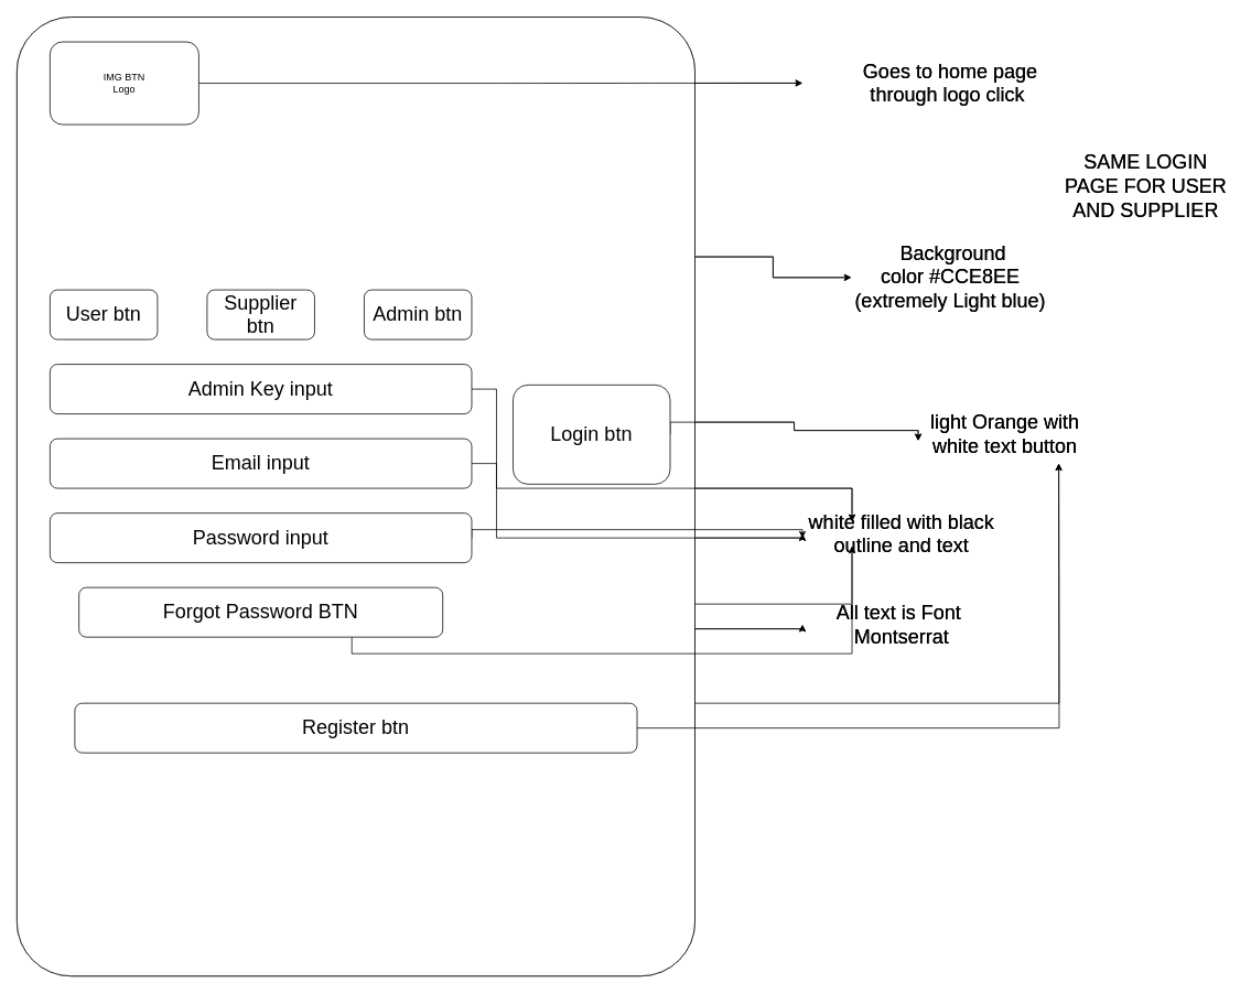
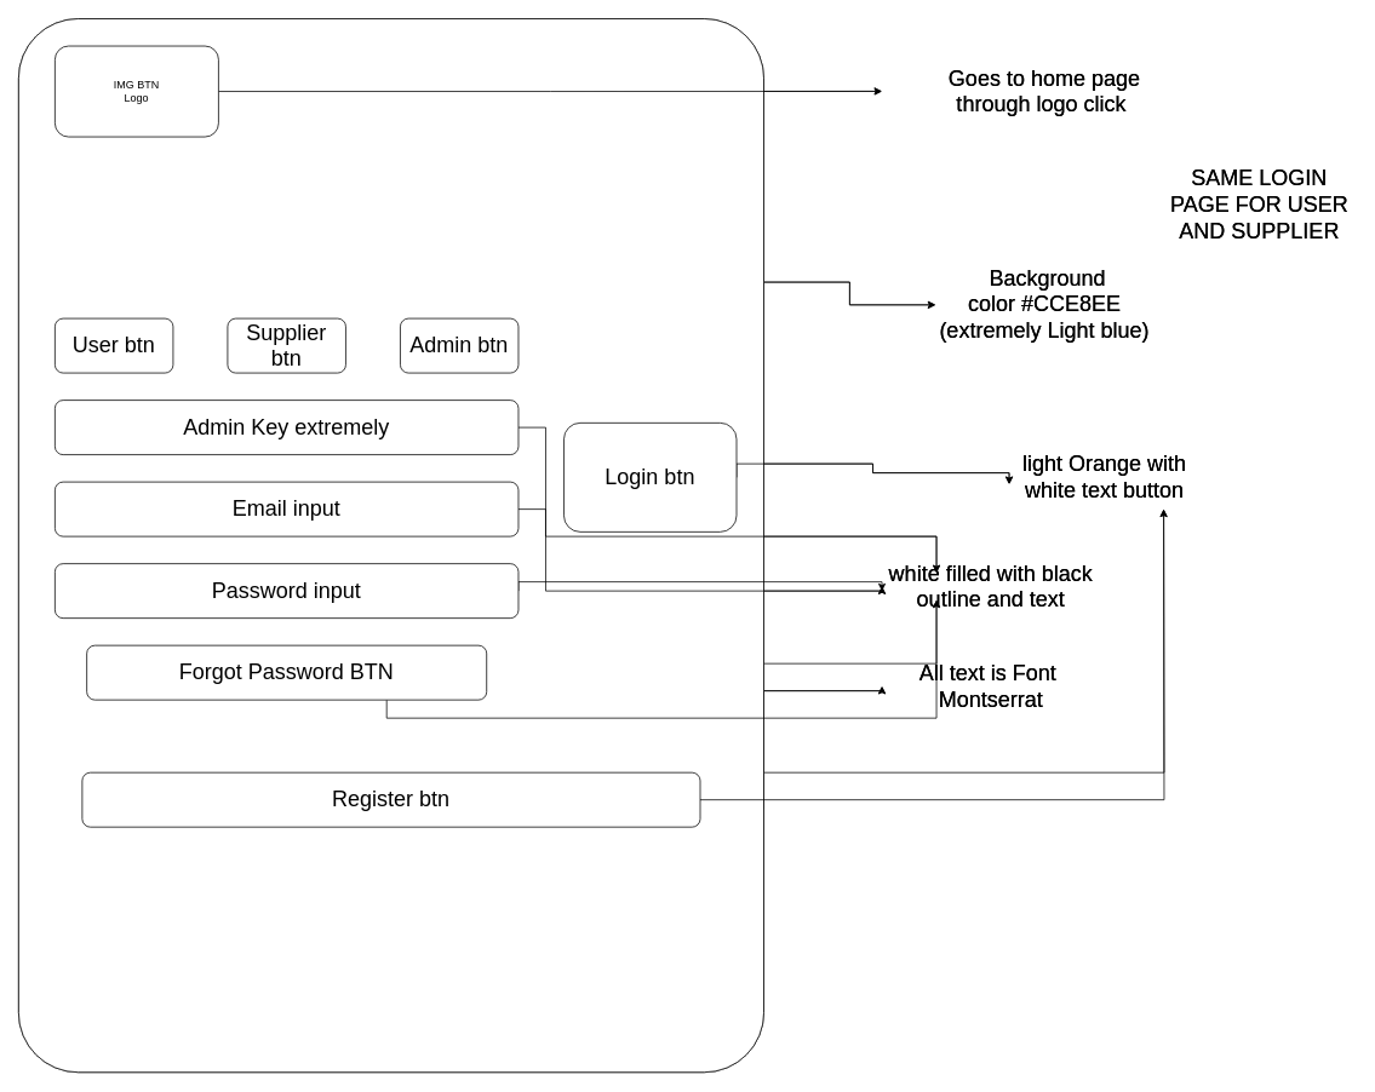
  <mxCell id="0" />
  <mxCell id="1" parent="0" />
  <mxCell id="2" style="edgeStyle=orthogonalEdgeStyle;rounded=0;orthogonalLoop=1;jettySize=auto;html=1;exitX=1;exitY=0.25;exitDx=0;exitDy=0;entryX=0;entryY=0.5;entryDx=0;entryDy=0;" parent="1" source="4" target="6" edge="1"><mxGeometry relative="1" as="geometry" /></mxCell>
  <mxCell id="3" style="edgeStyle=orthogonalEdgeStyle;rounded=0;orthogonalLoop=1;jettySize=auto;html=1;exitX=1;exitY=0.75;exitDx=0;exitDy=0;entryX=0;entryY=0.5;entryDx=0;entryDy=0;" parent="1" source="4" target="5" edge="1"><mxGeometry relative="1" as="geometry"><Array as="points"><mxPoint x="840" y="760" /><mxPoint x="970" y="760" /></Array></mxGeometry></mxCell>
  <mxCell id="4" value="" style="rounded=1;whiteSpace=wrap;html=1;arcSize=8;" parent="1" vertex="1"><mxGeometry width="820" height="1160" as="geometry" x="20" y="20" /></mxCell>
  <mxCell id="5" value="&lt;font style=&quot;font-size: 24px;&quot;&gt;All text is Font&amp;nbsp;&lt;/font&gt;&lt;div&gt;&lt;font style=&quot;&quot;&gt;&lt;font style=&quot;font-size: 24px;&quot;&gt;Montserrat&lt;/font&gt;&lt;br&gt;&lt;/font&gt;&lt;/div&gt;" style="text;strokeColor=none;align=center;fillColor=none;html=1;verticalAlign=middle;whiteSpace=wrap;rounded=0;" parent="1" vertex="1"><mxGeometry x="970" y="670" width="240" height="170" as="geometry" /></mxCell>
  <mxCell id="6" value="&lt;font style=&quot;font-size: 24px;&quot;&gt;&amp;nbsp;Background color&amp;nbsp;#CCE8EE (extremely Light blue)&lt;/font&gt;" style="text;strokeColor=none;align=center;fillColor=none;html=1;verticalAlign=middle;whiteSpace=wrap;rounded=0;" parent="1" vertex="1"><mxGeometry x="1029" y="320" width="240" height="30" as="geometry" /></mxCell>
  <mxCell id="7" value="&lt;font style=&quot;font-size: 24px;&quot;&gt;white filled with black outline and text&lt;/font&gt;" style="text;strokeColor=none;align=center;fillColor=none;html=1;verticalAlign=middle;whiteSpace=wrap;rounded=0;" parent="1" vertex="1"><mxGeometry x="970" y="630" width="240" height="30" as="geometry" /></mxCell>
  <mxCell id="8" style="edgeStyle=orthogonalEdgeStyle;rounded=0;orthogonalLoop=1;jettySize=auto;html=1;exitX=1;exitY=0.5;exitDx=0;exitDy=0;entryX=0;entryY=0.5;entryDx=0;entryDy=0;" parent="1" source="9" target="7" edge="1"><mxGeometry relative="1" as="geometry"><Array as="points"><mxPoint x="600" y="560" /><mxPoint x="600" y="650" /><mxPoint x="970" y="650" /></Array></mxGeometry></mxCell>
  <mxCell id="9" value="Password input" style="rounded=1;whiteSpace=wrap;html=1;fontSize=24;" parent="1" vertex="1"><mxGeometry x="60" y="540" width="510" height="60" as="geometry" /></mxCell>
  <mxCell id="10" style="edgeStyle=orthogonalEdgeStyle;rounded=0;orthogonalLoop=1;jettySize=auto;html=1;exitX=1;exitY=0.5;exitDx=0;exitDy=0;entryX=0.25;entryY=0;entryDx=0;entryDy=0;" parent="1" source="11" target="7" edge="1"><mxGeometry relative="1" as="geometry"><Array as="points"><mxPoint x="600" y="470" /><mxPoint x="600" y="590" /><mxPoint x="1030" y="590" /></Array></mxGeometry></mxCell>
  <mxCell id="11" value="Email input" style="rounded=1;whiteSpace=wrap;html=1;fontSize=24;" parent="1" vertex="1"><mxGeometry x="60" y="440" width="510" height="60" as="geometry" /></mxCell>
  <mxCell id="12" style="edgeStyle=orthogonalEdgeStyle;rounded=0;orthogonalLoop=1;jettySize=auto;html=1;exitX=1;exitY=0.5;exitDx=0;exitDy=0;entryX=0;entryY=0.75;entryDx=0;entryDy=0;" parent="1" source="13" target="21" edge="1"><mxGeometry relative="1" as="geometry"><mxPoint x="1000" y="600" as="targetPoint" /><Array as="points"><mxPoint x="960" y="510" /><mxPoint x="960" y="520" /><mxPoint x="1110" y="520" /></Array></mxGeometry></mxCell>
  <mxCell id="13" value="&lt;font style=&quot;font-size: 24px;&quot;&gt;Login btn&lt;/font&gt;" style="rounded=1;whiteSpace=wrap;html=1;" parent="1" vertex="1"><mxGeometry x="620" y="465" width="190" height="120" as="geometry" /></mxCell>
  <mxCell id="14" style="edgeStyle=orthogonalEdgeStyle;rounded=0;orthogonalLoop=1;jettySize=auto;html=1;exitX=1;exitY=0.5;exitDx=0;exitDy=0;" parent="1" source="15" edge="1"><mxGeometry relative="1" as="geometry"><mxPoint x="970" y="99.818" as="targetPoint" /></mxGeometry></mxCell>
  <mxCell id="15" value="IMG BTN&lt;div&gt;Logo&lt;/div&gt;" style="rounded=1;whiteSpace=wrap;html=1;" parent="1" vertex="1"><mxGeometry x="60" y="50" width="180" height="100" as="geometry" /></mxCell>
  <mxCell id="16" value="&lt;font style=&quot;font-size: 24px;&quot;&gt;Goes to home page through logo click&amp;nbsp;&lt;/font&gt;" style="text;html=1;align=center;verticalAlign=middle;whiteSpace=wrap;rounded=0;" parent="1" vertex="1"><mxGeometry x="1039" y="85" width="220" height="30" as="geometry" /></mxCell>
  <mxCell id="17" style="edgeStyle=orthogonalEdgeStyle;rounded=0;orthogonalLoop=1;jettySize=auto;html=1;exitX=1;exitY=0.5;exitDx=0;exitDy=0;" parent="1" source="18" edge="1"><mxGeometry relative="1" as="geometry"><mxPoint x="1280" y="560" as="targetPoint" /></mxGeometry></mxCell>
  <mxCell id="18" value="&lt;font style=&quot;font-size: 24px;&quot;&gt;Register btn&lt;/font&gt;" style="rounded=1;whiteSpace=wrap;html=1;" parent="1" vertex="1"><mxGeometry x="90" y="820" width="680" height="60" as="geometry" /></mxCell>
  <mxCell id="19" style="edgeStyle=orthogonalEdgeStyle;rounded=0;orthogonalLoop=1;jettySize=auto;html=1;exitX=0.75;exitY=1;exitDx=0;exitDy=0;entryX=0.25;entryY=1;entryDx=0;entryDy=0;" parent="1" source="20" target="7" edge="1"><mxGeometry relative="1" as="geometry" /></mxCell>
  <mxCell id="20" value="Forgot Password BTN" style="rounded=1;whiteSpace=wrap;html=1;fontSize=24;" parent="1" vertex="1"><mxGeometry x="95" y="650" width="440" height="60" as="geometry" /></mxCell>
  <mxCell id="21" value="&lt;font style=&quot;font-size: 24px;&quot;&gt;light Orange with white text button&lt;/font&gt;" style="text;strokeColor=none;align=center;fillColor=none;html=1;verticalAlign=middle;whiteSpace=wrap;rounded=0;" parent="1" vertex="1"><mxGeometry x="1110" y="510" width="210" height="30" as="geometry" /></mxCell>
  <mxCell id="22" value="User btn" style="rounded=1;whiteSpace=wrap;html=1;fontSize=24;" parent="1" vertex="1"><mxGeometry x="60" y="350" width="130" height="60" as="geometry" /></mxCell>
  <mxCell id="23" value="Supplier btn" style="rounded=1;whiteSpace=wrap;html=1;fontSize=24;" parent="1" vertex="1"><mxGeometry x="250" y="350" width="130" height="60" as="geometry" /></mxCell>
  <mxCell id="24" value="Admin btn" style="rounded=1;whiteSpace=wrap;html=1;fontSize=24;" parent="1" vertex="1"><mxGeometry x="440" y="350" width="130" height="60" as="geometry" /></mxCell>
  <mxCell id="25" value="&lt;font style=&quot;font-size: 24px;&quot;&gt;SAME LOGIN PAGE FOR USER AND SUPPLIER&lt;/font&gt;" style="text;html=1;align=center;verticalAlign=middle;whiteSpace=wrap;rounded=0;" parent="1" vertex="1"><mxGeometry x="1280" y="180" width="211" height="90" as="geometry" /></mxCell>
  <mxCell id="26" style="edgeStyle=orthogonalEdgeStyle;rounded=0;orthogonalLoop=1;jettySize=auto;html=1;exitX=1;exitY=0.25;exitDx=0;exitDy=0;entryX=0;entryY=0.5;entryDx=0;entryDy=0;" edge="1" parent="1" source="28" target="30"><mxGeometry relative="1" as="geometry" /></mxCell>
  <mxCell id="27" style="edgeStyle=orthogonalEdgeStyle;rounded=0;orthogonalLoop=1;jettySize=auto;html=1;exitX=1;exitY=0.75;exitDx=0;exitDy=0;entryX=0;entryY=0.5;entryDx=0;entryDy=0;" edge="1" parent="1" source="28" target="29"><mxGeometry relative="1" as="geometry"><Array as="points"><mxPoint x="840" y="760" /><mxPoint x="970" y="760" /></Array></mxGeometry></mxCell>
  <mxCell id="28" value="" style="rounded=1;whiteSpace=wrap;html=1;arcSize=8;" vertex="1" parent="1"><mxGeometry width="820" height="1160" as="geometry" x="20" y="20" /></mxCell>
  <mxCell id="29" value="&lt;font style=&quot;font-size: 24px;&quot;&gt;All text is Font&amp;nbsp;&lt;/font&gt;&lt;div&gt;&lt;font style=&quot;&quot;&gt;&lt;font style=&quot;font-size: 24px;&quot;&gt;Montserrat&lt;/font&gt;&lt;br&gt;&lt;/font&gt;&lt;/div&gt;" style="text;strokeColor=none;align=center;fillColor=none;html=1;verticalAlign=middle;whiteSpace=wrap;rounded=0;" vertex="1" parent="1"><mxGeometry x="970" y="670" width="240" height="170" as="geometry" /></mxCell>
  <mxCell id="30" value="&lt;font style=&quot;font-size: 24px;&quot;&gt;&amp;nbsp;Background color&amp;nbsp;#CCE8EE (extremely Light blue)&lt;/font&gt;" style="text;strokeColor=none;align=center;fillColor=none;html=1;verticalAlign=middle;whiteSpace=wrap;rounded=0;" vertex="1" parent="1"><mxGeometry x="1029" y="320" width="240" height="30" as="geometry" /></mxCell>
  <mxCell id="31" value="&lt;font style=&quot;font-size: 24px;&quot;&gt;white filled with black outline and text&lt;/font&gt;" style="text;strokeColor=none;align=center;fillColor=none;html=1;verticalAlign=middle;whiteSpace=wrap;rounded=0;" vertex="1" parent="1"><mxGeometry x="970" y="630" width="240" height="30" as="geometry" /></mxCell>
  <mxCell id="32" style="edgeStyle=orthogonalEdgeStyle;rounded=0;orthogonalLoop=1;jettySize=auto;html=1;exitX=1;exitY=0.5;exitDx=0;exitDy=0;entryX=0;entryY=0.5;entryDx=0;entryDy=0;" edge="1" parent="1" source="33" target="31"><mxGeometry relative="1" as="geometry"><Array as="points"><mxPoint x="600" y="560" /><mxPoint x="600" y="650" /><mxPoint x="970" y="650" /></Array></mxGeometry></mxCell>
  <mxCell id="33" value="Email input" style="rounded=1;whiteSpace=wrap;html=1;fontSize=24;" vertex="1" parent="1"><mxGeometry x="60" y="530" width="510" height="60" as="geometry" /></mxCell>
  <mxCell id="34" style="edgeStyle=orthogonalEdgeStyle;rounded=0;orthogonalLoop=1;jettySize=auto;html=1;exitX=1;exitY=0.5;exitDx=0;exitDy=0;entryX=0.25;entryY=0;entryDx=0;entryDy=0;" edge="1" parent="1" source="35" target="31"><mxGeometry relative="1" as="geometry"><Array as="points"><mxPoint x="600" y="470" /><mxPoint x="600" y="590" /><mxPoint x="1030" y="590" /></Array></mxGeometry></mxCell>
- <mxCell id="35" value="Admin Key input" style="rounded=1;whiteSpace=wrap;html=1;fontSize=24;" vertex="1" parent="1"><mxGeometry x="60" y="440" width="510" height="60" as="geometry" /></mxCell>
+ <mxCell id="35" value="Admin Key extremely" style="rounded=1;whiteSpace=wrap;html=1;fontSize=24;" vertex="1" parent="1"><mxGeometry x="60" y="440" width="510" height="60" as="geometry" /></mxCell>
  <mxCell id="36" style="edgeStyle=orthogonalEdgeStyle;rounded=0;orthogonalLoop=1;jettySize=auto;html=1;exitX=1;exitY=0.5;exitDx=0;exitDy=0;entryX=0;entryY=0.75;entryDx=0;entryDy=0;" edge="1" parent="1" source="37" target="45"><mxGeometry relative="1" as="geometry"><mxPoint x="1000" y="600" as="targetPoint" /><Array as="points"><mxPoint x="960" y="510" /><mxPoint x="960" y="520" /><mxPoint x="1110" y="520" /></Array></mxGeometry></mxCell>
  <mxCell id="37" value="&lt;font style=&quot;font-size: 24px;&quot;&gt;Login btn&lt;/font&gt;" style="rounded=1;whiteSpace=wrap;html=1;" vertex="1" parent="1"><mxGeometry x="620" y="465" width="190" height="120" as="geometry" /></mxCell>
  <mxCell id="38" style="edgeStyle=orthogonalEdgeStyle;rounded=0;orthogonalLoop=1;jettySize=auto;html=1;exitX=1;exitY=0.5;exitDx=0;exitDy=0;" edge="1" parent="1" source="39"><mxGeometry relative="1" as="geometry"><mxPoint x="970" y="99.818" as="targetPoint" /></mxGeometry></mxCell>
  <mxCell id="39" value="IMG BTN&lt;div&gt;Logo&lt;/div&gt;" style="rounded=1;whiteSpace=wrap;html=1;" vertex="1" parent="1"><mxGeometry x="60" y="50" width="180" height="100" as="geometry" /></mxCell>
  <mxCell id="40" value="&lt;font style=&quot;font-size: 24px;&quot;&gt;Goes to home page through logo click&amp;nbsp;&lt;/font&gt;" style="text;html=1;align=center;verticalAlign=middle;whiteSpace=wrap;rounded=0;" vertex="1" parent="1"><mxGeometry x="1039" y="85" width="220" height="30" as="geometry" /></mxCell>
  <mxCell id="41" style="edgeStyle=orthogonalEdgeStyle;rounded=0;orthogonalLoop=1;jettySize=auto;html=1;exitX=1;exitY=0.5;exitDx=0;exitDy=0;" edge="1" parent="1" source="42"><mxGeometry relative="1" as="geometry"><mxPoint x="1280" y="560" as="targetPoint" /></mxGeometry></mxCell>
  <mxCell id="42" value="&lt;font style=&quot;font-size: 24px;&quot;&gt;Register btn&lt;/font&gt;" style="rounded=1;whiteSpace=wrap;html=1;" vertex="1" parent="1"><mxGeometry x="90" y="850" width="680" height="60" as="geometry" /></mxCell>
  <mxCell id="43" style="edgeStyle=orthogonalEdgeStyle;rounded=0;orthogonalLoop=1;jettySize=auto;html=1;exitX=0.75;exitY=1;exitDx=0;exitDy=0;entryX=0.25;entryY=1;entryDx=0;entryDy=0;" edge="1" parent="1" source="44" target="31"><mxGeometry relative="1" as="geometry" /></mxCell>
  <mxCell id="44" value="Forgot Password BTN" style="rounded=1;whiteSpace=wrap;html=1;fontSize=24;" vertex="1" parent="1"><mxGeometry x="95" y="710" width="440" height="60" as="geometry" /></mxCell>
  <mxCell id="45" value="&lt;font style=&quot;font-size: 24px;&quot;&gt;light Orange with white text button&lt;/font&gt;" style="text;strokeColor=none;align=center;fillColor=none;html=1;verticalAlign=middle;whiteSpace=wrap;rounded=0;" vertex="1" parent="1"><mxGeometry x="1110" y="510" width="210" height="30" as="geometry" /></mxCell>
  <mxCell id="46" value="User btn" style="rounded=1;whiteSpace=wrap;html=1;fontSize=24;" vertex="1" parent="1"><mxGeometry x="60" y="350" width="130" height="60" as="geometry" /></mxCell>
  <mxCell id="47" value="Supplier btn" style="rounded=1;whiteSpace=wrap;html=1;fontSize=24;" vertex="1" parent="1"><mxGeometry x="250" y="350" width="130" height="60" as="geometry" /></mxCell>
  <mxCell id="48" value="Admin btn" style="rounded=1;whiteSpace=wrap;html=1;fontSize=24;" vertex="1" parent="1"><mxGeometry x="440" y="350" width="130" height="60" as="geometry" /></mxCell>
  <mxCell id="49" value="&lt;font style=&quot;font-size: 24px;&quot;&gt;SAME LOGIN PAGE FOR USER AND SUPPLIER&lt;/font&gt;" style="text;html=1;align=center;verticalAlign=middle;whiteSpace=wrap;rounded=0;" vertex="1" parent="1"><mxGeometry x="1280" y="180" width="211" height="90" as="geometry" /></mxCell>
  <mxCell id="50" style="edgeStyle=orthogonalEdgeStyle;rounded=0;orthogonalLoop=1;jettySize=auto;html=1;exitX=1;exitY=0.5;exitDx=0;exitDy=0;" edge="1" parent="1" source="51"><mxGeometry relative="1" as="geometry"><mxPoint x="970" y="650.286" as="targetPoint" /><Array as="points"><mxPoint x="570" y="640" /><mxPoint x="970" y="640" /></Array></mxGeometry></mxCell>
  <mxCell id="51" value="Password input" style="rounded=1;whiteSpace=wrap;html=1;fontSize=24;" vertex="1" parent="1"><mxGeometry x="60" y="620" width="510" height="60" as="geometry" /></mxCell>
